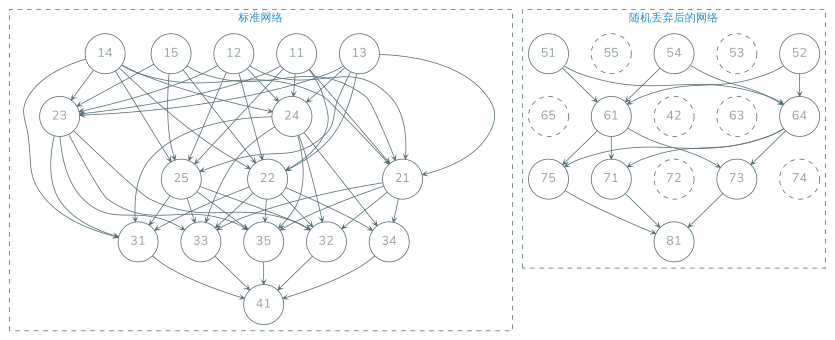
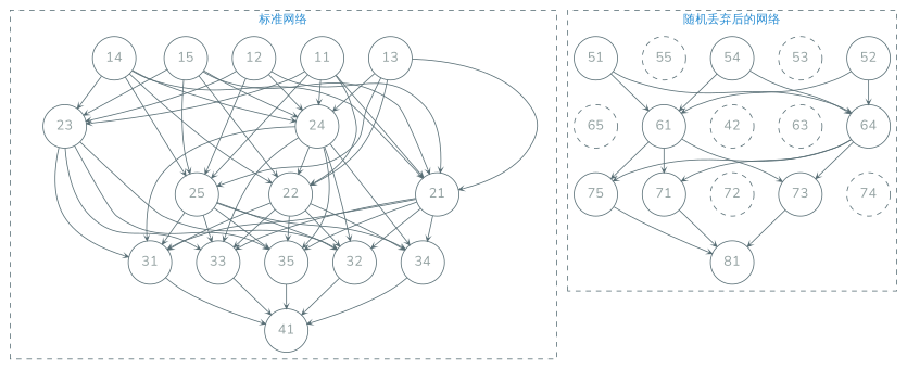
  digraph {
    fontname=Nunito
    nodesep=0.4
    rankdir=TB
    ranksep=0.4
    node [color="#586e75" fontcolor="#93a1a1" fontname=Nunito fontsize=16 shape=circle]
    edge [arrowhead=vee arrowsize=0.5 color="#586e75" fontcolor="#268bd2" fontname=Nunito fontsize=12]
    11
    21
    22
    23
    24
    25
    12
    13
    14
    15
    31
    32
    33
    34
    35
    41
    61 [style=solid]
    51 [style=solid]
    n19 [label=42 style=dashed]
    63 [style=dashed]
    64 [style=solid]
    65 [style=dashed]
    52 [style=solid]
    53 [style=dashed]
    54 [style=solid]
    55 [style=dashed]
    71 [style=solid]
    72 [style=dashed]
    73 [style=solid]
    74 [style=dashed]
    75 [style=solid]
    81 [style=solid]
    subgraph cluster_1 {
      color="#586e75"
      fontcolor="#268bd2"
      label="标准网络"
      style=dashed
      11
      21
      22
      23
      24
      25
      12
      13
      14
      15
      31
      32
      33
      34
      35
      41
    }
    subgraph cluster_2 {
      color="#586e75"
      fontcolor="#268bd2"
      label="随机丢弃后的网络"
      style=dashed
      61
      51
      n19
      63
      64
      65
      52
      53
      54
      55
      71
      72
      73
      74
      75
      81
    }
    11 -> 21
    11 -> 22
    11 -> 23
    11 -> 24
    11 -> 25
-   14 -> 31
+   21 -> 31
    21 -> 32
    21 -> 33
    21 -> 34
    21 -> 35
    22 -> 31
    22 -> 32
    22 -> 33
    22 -> 34
    22 -> 35
    23 -> 31
    23 -> 32
    23 -> 33
    23 -> 35
    24 -> 31
    24 -> 32
    24 -> 33
    24 -> 34
    24 -> 35
    25 -> 31
    25 -> 32
    25 -> 33
+   25 -> 34
    25 -> 35
    12 -> 21
-   12 -> 22
+   24 -> 22
    12 -> 23
    12 -> 24
    12 -> 25
    13 -> 21
    13 -> 22
-   13 -> 23
    13 -> 24
    13 -> 25
    14 -> 21
    14 -> 22
    14 -> 23
    14 -> 24
    14 -> 25
    15 -> 21
    15 -> 22
    15 -> 23
+   15 -> 24
    15 -> 25
    31 -> 41
    32 -> 41
    33 -> 41
    34 -> 41
    35 -> 41
    61 -> 71
    61 -> 72 [arrowhead=none style=invisible]
    61 -> 73
    61 -> 74 [arrowhead=none style=invisible]
    61 -> 75
    51 -> 61
    51 -> n19 [arrowhead=none style=invisible]
    51 -> 63 [arrowhead=none style=invisible]
    51 -> 64
    51 -> 65 [arrowhead=none style=invisible]
    n19 -> 71 [arrowhead=none style=invisible]
    n19 -> 72 [arrowhead=none style=invisible]
    n19 -> 73 [arrowhead=none style=invisible]
    n19 -> 74 [arrowhead=none style=invisible]
    n19 -> 75 [arrowhead=none style=invisible]
    63 -> 71 [arrowhead=none style=invisible]
    63 -> 72 [arrowhead=none style=invisible]
    63 -> 73 [arrowhead=none style=invisible]
    63 -> 74 [arrowhead=none style=invisible]
    63 -> 75 [arrowhead=none style=invisible]
    64 -> 71
    64 -> 72 [arrowhead=none style=invisible]
    64 -> 73
    64 -> 74 [arrowhead=none style=invisible]
    64 -> 75
    65 -> 71 [arrowhead=none style=invisible]
    65 -> 72 [arrowhead=none style=invisible]
    65 -> 73 [arrowhead=none style=invisible]
    65 -> 74 [arrowhead=none style=invisible]
    65 -> 75 [arrowhead=none style=invisible]
    52 -> 61
    52 -> n19 [arrowhead=none style=invisible]
    52 -> 63 [arrowhead=none style=invisible]
    52 -> 64
    52 -> 65 [arrowhead=none style=invisible]
    53 -> 61 [arrowhead=none style=invisible]
    53 -> n19 [arrowhead=none style=invisible]
    53 -> 63 [arrowhead=none style=invisible]
    53 -> 64 [arrowhead=none style=invisible]
    53 -> 65 [arrowhead=none style=invisible]
    54 -> 61
    54 -> n19 [arrowhead=none style=invisible]
    54 -> 63 [arrowhead=none style=invisible]
    54 -> 64
    54 -> 65 [arrowhead=none style=invisible]
    55 -> 61 [arrowhead=none style=invisible]
    55 -> n19 [arrowhead=none style=invisible]
    55 -> 63 [arrowhead=none style=invisible]
    55 -> 64 [arrowhead=none style=invisible]
    55 -> 65 [arrowhead=none style=invisible]
    71 -> 81
    72 -> 81 [arrowhead=none style=invisible]
    73 -> 81
    74 -> 81 [arrowhead=none style=invisible]
    75 -> 81
  }
